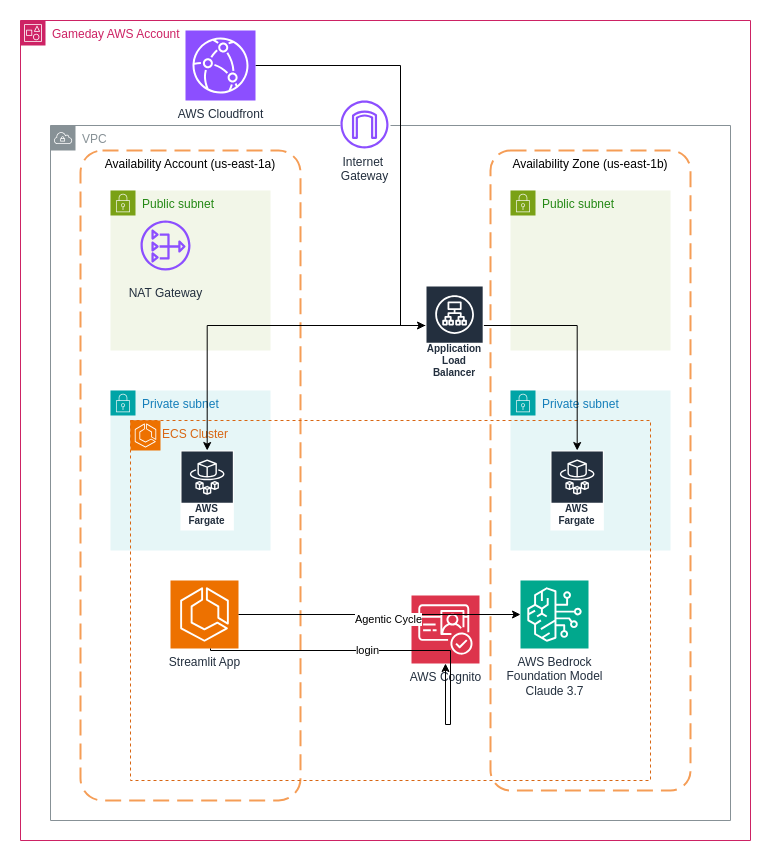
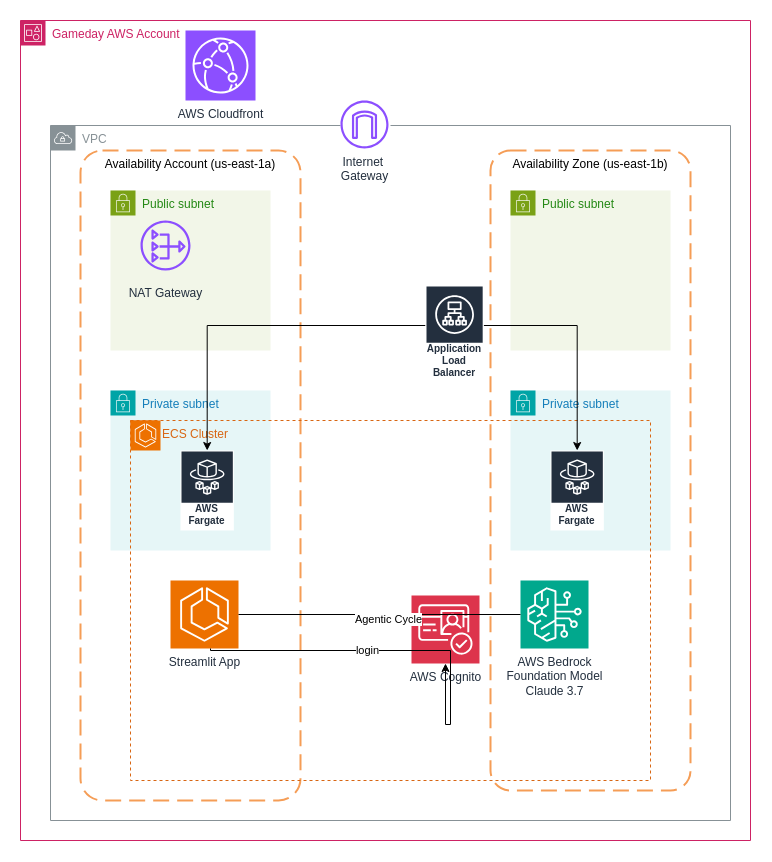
  <mxCell id="0" />
  <mxCell id="1" parent="0" />
  <mxCell id="2" value="Gameday AWS Account" style="points=[[0,0],[0.25,0],[0.5,0],[0.75,0],[1,0],[1,0.25],[1,0.5],[1,0.75],[1,1],[0.75,1],[0.5,1],[0.25,1],[0,1],[0,0.75],[0,0.5],[0,0.25]];outlineConnect=0;gradientColor=none;html=1;whiteSpace=wrap;fontSize=12;fontStyle=0;container=0;pointerEvents=0;collapsible=0;recursiveResize=0;shape=mxgraph.aws4.group;grIcon=mxgraph.aws4.group_account;strokeColor=#CD2264;fillColor=none;verticalAlign=top;align=left;spacingLeft=30;fontColor=#CD2264;dashed=0;" vertex="1" parent="1"><mxGeometry x="20" y="20" width="730" height="820" as="geometry" /></mxCell>
  <mxCell id="3" value="VPC" style="sketch=0;outlineConnect=0;gradientColor=none;html=1;whiteSpace=wrap;fontSize=12;fontStyle=0;shape=mxgraph.aws4.group;grIcon=mxgraph.aws4.group_vpc;strokeColor=#879196;fillColor=none;verticalAlign=top;align=left;spacingLeft=30;fontColor=#879196;dashed=0;" vertex="1" parent="1"><mxGeometry x="50" y="125" width="680" height="695" as="geometry" /></mxCell>
  <mxCell id="4" value="Availability Account (us-east-1a)" style="rounded=1;arcSize=10;dashed=1;strokeColor=#F59D56;fillColor=none;gradientColor=none;dashPattern=8 4;strokeWidth=2;verticalAlign=top;fontColor=light-dark(#000000, #ededed);" vertex="1" parent="1"><mxGeometry x="80" y="150" width="220" height="650" as="geometry" /></mxCell>
  <mxCell id="5" value="Availability Zone (us-east-1b)" style="rounded=1;arcSize=10;dashed=1;strokeColor=#F59D56;fillColor=none;gradientColor=none;dashPattern=8 4;strokeWidth=2;verticalAlign=top;" vertex="1" parent="1"><mxGeometry x="490" y="150" width="200" height="640" as="geometry" /></mxCell>
  <mxCell id="6" value="Private subnet" style="points=[[0,0],[0.25,0],[0.5,0],[0.75,0],[1,0],[1,0.25],[1,0.5],[1,0.75],[1,1],[0.75,1],[0.5,1],[0.25,1],[0,1],[0,0.75],[0,0.5],[0,0.25]];outlineConnect=0;gradientColor=none;html=1;whiteSpace=wrap;fontSize=12;fontStyle=0;container=0;pointerEvents=0;collapsible=0;recursiveResize=0;shape=mxgraph.aws4.group;grIcon=mxgraph.aws4.group_security_group;grStroke=0;strokeColor=#00A4A6;fillColor=#E6F6F7;verticalAlign=top;align=left;spacingLeft=30;fontColor=#147EBA;dashed=0;" vertex="1" parent="1"><mxGeometry x="110" y="390" width="160" height="160" as="geometry" /></mxCell>
  <mxCell id="7" value="Public subnet" style="points=[[0,0],[0.25,0],[0.5,0],[0.75,0],[1,0],[1,0.25],[1,0.5],[1,0.75],[1,1],[0.75,1],[0.5,1],[0.25,1],[0,1],[0,0.75],[0,0.5],[0,0.25]];outlineConnect=0;gradientColor=none;html=1;whiteSpace=wrap;fontSize=12;fontStyle=0;container=1;pointerEvents=0;collapsible=0;recursiveResize=0;shape=mxgraph.aws4.group;grIcon=mxgraph.aws4.group_security_group;grStroke=0;strokeColor=#7AA116;fillColor=#F2F6E8;verticalAlign=top;align=left;spacingLeft=30;fontColor=#248814;dashed=0;" vertex="1" parent="1"><mxGeometry x="110" y="190" width="160" height="160" as="geometry" /></mxCell>
  <mxCell id="8" value="NAT Gateway" style="sketch=0;outlineConnect=0;fontColor=#232F3E;gradientColor=none;fillColor=#8C4FFF;strokeColor=none;dashed=0;verticalLabelPosition=bottom;verticalAlign=bottom;align=center;html=1;fontSize=12;fontStyle=0;aspect=fixed;pointerEvents=1;shape=mxgraph.aws4.nat_gateway;spacing=2;horizontal=1;spacingBottom=18;" vertex="1" parent="1"><mxGeometry x="140" y="220" width="50" height="50" as="geometry" /></mxCell>
  <mxCell id="9" value="Public subnet" style="points=[[0,0],[0.25,0],[0.5,0],[0.75,0],[1,0],[1,0.25],[1,0.5],[1,0.75],[1,1],[0.75,1],[0.5,1],[0.25,1],[0,1],[0,0.75],[0,0.5],[0,0.25]];outlineConnect=0;gradientColor=none;html=1;whiteSpace=wrap;fontSize=12;fontStyle=0;container=1;pointerEvents=0;collapsible=0;recursiveResize=0;shape=mxgraph.aws4.group;grIcon=mxgraph.aws4.group_security_group;grStroke=0;strokeColor=#7AA116;fillColor=#F2F6E8;verticalAlign=top;align=left;spacingLeft=30;fontColor=#248814;dashed=0;" vertex="1" parent="1"><mxGeometry x="510" y="190" width="160" height="160" as="geometry" /></mxCell>
  <mxCell id="10" value="Private subnet" style="points=[[0,0],[0.25,0],[0.5,0],[0.75,0],[1,0],[1,0.25],[1,0.5],[1,0.75],[1,1],[0.75,1],[0.5,1],[0.25,1],[0,1],[0,0.75],[0,0.5],[0,0.25]];outlineConnect=0;gradientColor=none;html=1;whiteSpace=wrap;fontSize=12;fontStyle=0;container=0;pointerEvents=0;collapsible=0;recursiveResize=0;shape=mxgraph.aws4.group;grIcon=mxgraph.aws4.group_security_group;grStroke=0;strokeColor=#00A4A6;fillColor=#E6F6F7;verticalAlign=top;align=left;spacingLeft=30;fontColor=#147EBA;dashed=0;" vertex="1" parent="1"><mxGeometry x="510" y="390" width="160" height="160" as="geometry" /></mxCell>
  <mxCell id="11" value="&lt;div&gt;ECS Cluster&lt;/div&gt;&lt;div&gt;&lt;br&gt;&lt;/div&gt;" style="points=[[0,0],[0.25,0],[0.5,0],[0.75,0],[1,0],[1,0.25],[1,0.5],[1,0.75],[1,1],[0.75,1],[0.5,1],[0.25,1],[0,1],[0,0.75],[0,0.5],[0,0.25]];outlineConnect=0;gradientColor=none;html=1;whiteSpace=wrap;fontSize=12;fontStyle=0;container=1;pointerEvents=0;collapsible=0;recursiveResize=0;shape=mxgraph.aws4.group;grIcon=mxgraph.aws4.group_ec2_instance_contents;strokeColor=#D86613;fillColor=none;verticalAlign=top;align=left;spacingLeft=30;fontColor=#D86613;dashed=1;" vertex="1" parent="1"><mxGeometry x="130" y="420" width="520" height="360" as="geometry" /></mxCell>
  <mxCell id="12" value="" style="sketch=0;points=[[0,0,0],[0.25,0,0],[0.5,0,0],[0.75,0,0],[1,0,0],[0,1,0],[0.25,1,0],[0.5,1,0],[0.75,1,0],[1,1,0],[0,0.25,0],[0,0.5,0],[0,0.75,0],[1,0.25,0],[1,0.5,0],[1,0.75,0]];outlineConnect=0;fontColor=#232F3E;fillColor=#ED7100;strokeColor=#ffffff;dashed=0;verticalLabelPosition=bottom;verticalAlign=top;align=center;html=1;fontSize=12;fontStyle=0;aspect=fixed;shape=mxgraph.aws4.resourceIcon;resIcon=mxgraph.aws4.ecs;" vertex="1" parent="11"><mxGeometry width="30" height="30" as="geometry" /></mxCell>
  <mxCell id="13" value="" style="group" connectable="0" vertex="1" parent="11"><mxGeometry x="40" y="160" width="480" height="178" as="geometry" /></mxCell>
  <mxCell id="14" value="Streamlit App" style="sketch=0;points=[[0,0,0],[0.25,0,0],[0.5,0,0],[0.75,0,0],[1,0,0],[0,1,0],[0.25,1,0],[0.5,1,0],[0.75,1,0],[1,1,0],[0,0.25,0],[0,0.5,0],[0,0.75,0],[1,0.25,0],[1,0.5,0],[1,0.75,0]];outlineConnect=0;fontColor=#232F3E;fillColor=#ED7100;strokeColor=#ffffff;dashed=0;verticalLabelPosition=bottom;verticalAlign=top;align=center;html=1;fontSize=12;fontStyle=0;aspect=fixed;shape=mxgraph.aws4.resourceIcon;resIcon=mxgraph.aws4.ecs;" vertex="1" parent="13"><mxGeometry width="68" height="68" as="geometry" /></mxCell>
  <mxCell id="15" value="AWS Cognito" style="sketch=0;points=[[0,0,0],[0.25,0,0],[0.5,0,0],[0.75,0,0],[1,0,0],[0,1,0],[0.25,1,0],[0.5,1,0],[0.75,1,0],[1,1,0],[0,0.25,0],[0,0.5,0],[0,0.75,0],[1,0.25,0],[1,0.5,0],[1,0.75,0]];outlineConnect=0;fontColor=#232F3E;fillColor=#DD344C;strokeColor=#ffffff;dashed=0;verticalLabelPosition=bottom;verticalAlign=top;align=center;html=1;fontSize=12;fontStyle=0;aspect=fixed;shape=mxgraph.aws4.resourceIcon;resIcon=mxgraph.aws4.cognito;" vertex="1" parent="13"><mxGeometry x="241.001" y="15" width="68" height="68" as="geometry" /></mxCell>
  <mxCell id="16" value="&lt;div&gt;AWS Bedrock&lt;/div&gt;&lt;div&gt;Foundation Model&lt;/div&gt;&lt;div&gt;Claude 3.7&lt;/div&gt;" style="sketch=0;points=[[0,0,0],[0.25,0,0],[0.5,0,0],[0.75,0,0],[1,0,0],[0,1,0],[0.25,1,0],[0.5,1,0],[0.75,1,0],[1,1,0],[0,0.25,0],[0,0.5,0],[0,0.75,0],[1,0.25,0],[1,0.5,0],[1,0.75,0]];outlineConnect=0;fontColor=#232F3E;fillColor=#01A88D;strokeColor=#ffffff;dashed=0;verticalLabelPosition=bottom;verticalAlign=top;align=center;html=1;fontSize=12;fontStyle=0;aspect=fixed;shape=mxgraph.aws4.resourceIcon;resIcon=mxgraph.aws4.bedrock;" vertex="1" parent="13"><mxGeometry x="350.002" width="68" height="68" as="geometry" /></mxCell>
  <mxCell id="17" style="edgeStyle=orthogonalEdgeStyle;rounded=0;orthogonalLoop=1;jettySize=auto;html=1;" edge="1" parent="13" source="14" target="15"><mxGeometry relative="1" as="geometry"><Array as="points"><mxPoint x="40" y="70" /><mxPoint x="280" y="70" /><mxPoint x="280" y="144" /></Array></mxGeometry></mxCell>
  <mxCell id="18" value="&lt;div&gt;login&lt;/div&gt;" style="edgeLabel;html=1;align=center;verticalAlign=middle;resizable=0;points=[];" connectable="0" vertex="1" parent="17"><mxGeometry x="-0.171" y="1" relative="1" as="geometry"><mxPoint as="offset" /></mxGeometry></mxCell>
- <mxCell id="19" style="edgeStyle=orthogonalEdgeStyle;rounded=0;orthogonalLoop=1;jettySize=auto;html=1;entryX=0;entryY=0.5;entryDx=0;entryDy=0;entryPerimeter=0;" edge="1" parent="13" source="14" target="16"><mxGeometry relative="1" as="geometry" /></mxCell>
+ <mxCell id="19" style="edgeStyle=orthogonalEdgeStyle;rounded=0;orthogonalLoop=1;jettySize=auto;html=1;entryX=0;entryY=0.5;entryDx=0;entryDy=0;entryPerimeter=0;endArrow=none;" edge="1" parent="13" source="14" target="16"><mxGeometry relative="1" as="geometry" /></mxCell>
  <mxCell id="20" value="&lt;div&gt;Agentic Cycle&lt;/div&gt;" style="edgeLabel;html=1;align=center;verticalAlign=middle;resizable=0;points=[];" connectable="0" vertex="1" parent="19"><mxGeometry x="0.056" y="-4" relative="1" as="geometry"><mxPoint as="offset" /></mxGeometry></mxCell>
  <mxCell id="21" value="" style="group" connectable="0" vertex="1" parent="1"><mxGeometry x="340" y="100" width="50" height="50" as="geometry" /></mxCell>
  <mxCell id="22" value="" style="ellipse;whiteSpace=wrap;html=1;strokeColor=none;" vertex="1" parent="21"><mxGeometry width="50" height="50" as="geometry" /></mxCell>
  <mxCell id="23" value="Internet&amp;nbsp;&lt;br&gt;Gateway" style="sketch=0;outlineConnect=0;fontColor=#232F3E;gradientColor=none;fillColor=#8C4FFF;strokeColor=default;dashed=0;verticalLabelPosition=bottom;verticalAlign=top;align=center;html=1;fontSize=12;fontStyle=0;aspect=fixed;pointerEvents=1;shape=mxgraph.aws4.internet_gateway;perimeterSpacing=9;fillStyle=solid;" vertex="1" parent="21"><mxGeometry width="48" height="48" as="geometry" /></mxCell>
  <mxCell id="24" value="AWS Fargate" style="sketch=0;outlineConnect=0;fontColor=#232F3E;gradientColor=none;strokeColor=#ffffff;fillColor=#232F3E;dashed=0;verticalLabelPosition=middle;verticalAlign=bottom;align=center;html=1;whiteSpace=wrap;fontSize=10;fontStyle=1;spacing=3;shape=mxgraph.aws4.productIcon;prIcon=mxgraph.aws4.fargate;" vertex="1" parent="1"><mxGeometry x="180" y="450" width="53.33" height="80" as="geometry" /></mxCell>
  <mxCell id="25" value="AWS Fargate" style="sketch=0;outlineConnect=0;fontColor=#232F3E;gradientColor=none;strokeColor=#ffffff;fillColor=#232F3E;dashed=0;verticalLabelPosition=middle;verticalAlign=bottom;align=center;html=1;whiteSpace=wrap;fontSize=10;fontStyle=1;spacing=3;shape=mxgraph.aws4.productIcon;prIcon=mxgraph.aws4.fargate;" vertex="1" parent="1"><mxGeometry x="550" y="450" width="53.33" height="80" as="geometry" /></mxCell>
- <mxCell id="26" style="edgeStyle=orthogonalEdgeStyle;rounded=0;orthogonalLoop=1;jettySize=auto;html=1;" edge="1" parent="1" source="27" target="30"><mxGeometry relative="1" as="geometry"><Array as="points"><mxPoint x="400" y="65" /></Array></mxGeometry></mxCell>
  <mxCell id="27" value="AWS&amp;nbsp;Cloudfront" style="sketch=0;points=[[0,0,0],[0.25,0,0],[0.5,0,0],[0.75,0,0],[1,0,0],[0,1,0],[0.25,1,0],[0.5,1,0],[0.75,1,0],[1,1,0],[0,0.25,0],[0,0.5,0],[0,0.75,0],[1,0.25,0],[1,0.5,0],[1,0.75,0]];outlineConnect=0;fontColor=#232F3E;fillColor=#8C4FFF;strokeColor=#ffffff;dashed=0;verticalLabelPosition=bottom;verticalAlign=top;align=center;html=1;fontSize=12;fontStyle=0;aspect=fixed;shape=mxgraph.aws4.resourceIcon;resIcon=mxgraph.aws4.cloudfront;" vertex="1" parent="1"><mxGeometry x="185" y="30" width="70" height="70" as="geometry" /></mxCell>
  <mxCell id="28" style="edgeStyle=orthogonalEdgeStyle;rounded=0;orthogonalLoop=1;jettySize=auto;html=1;" edge="1" parent="1" source="30" target="24"><mxGeometry relative="1" as="geometry" /></mxCell>
  <mxCell id="29" style="edgeStyle=orthogonalEdgeStyle;rounded=0;orthogonalLoop=1;jettySize=auto;html=1;" edge="1" parent="1" source="30" target="25"><mxGeometry relative="1" as="geometry" /></mxCell>
  <mxCell id="30" value="&lt;div&gt;&lt;br&gt;&lt;/div&gt;&lt;div&gt;&lt;br&gt;&lt;/div&gt;&lt;div&gt;Application Load Balancer&lt;/div&gt;" style="sketch=0;outlineConnect=0;fontColor=#232F3E;gradientColor=none;strokeColor=#ffffff;fillColor=#232F3E;dashed=0;verticalLabelPosition=middle;verticalAlign=bottom;align=center;html=1;whiteSpace=wrap;fontSize=10;fontStyle=1;spacing=3;shape=mxgraph.aws4.productIcon;prIcon=mxgraph.aws4.application_load_balancer;spacingBottom=-17;" vertex="1" parent="1"><mxGeometry x="425" y="285" width="58.18" height="80" as="geometry" /></mxCell>
